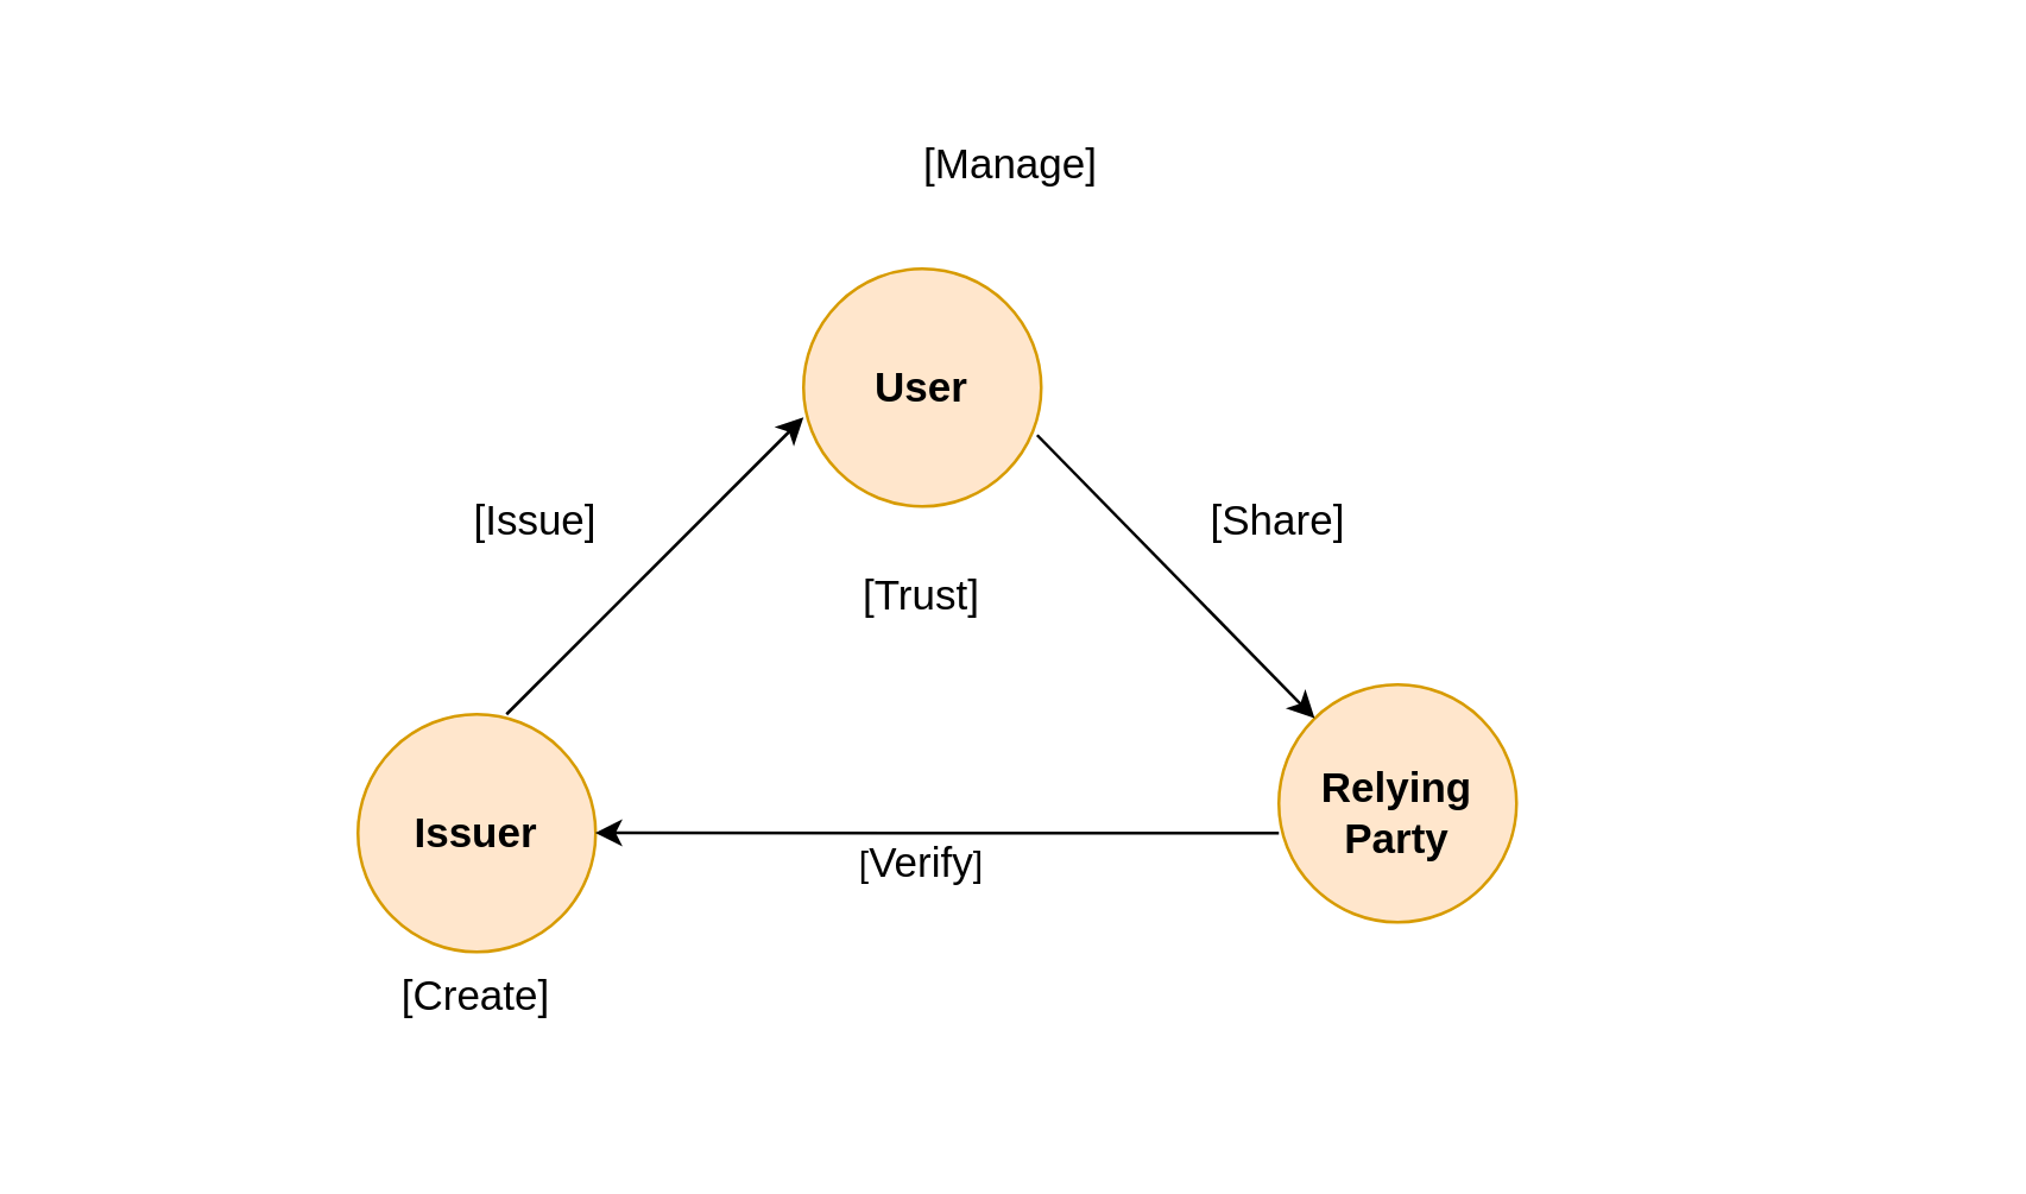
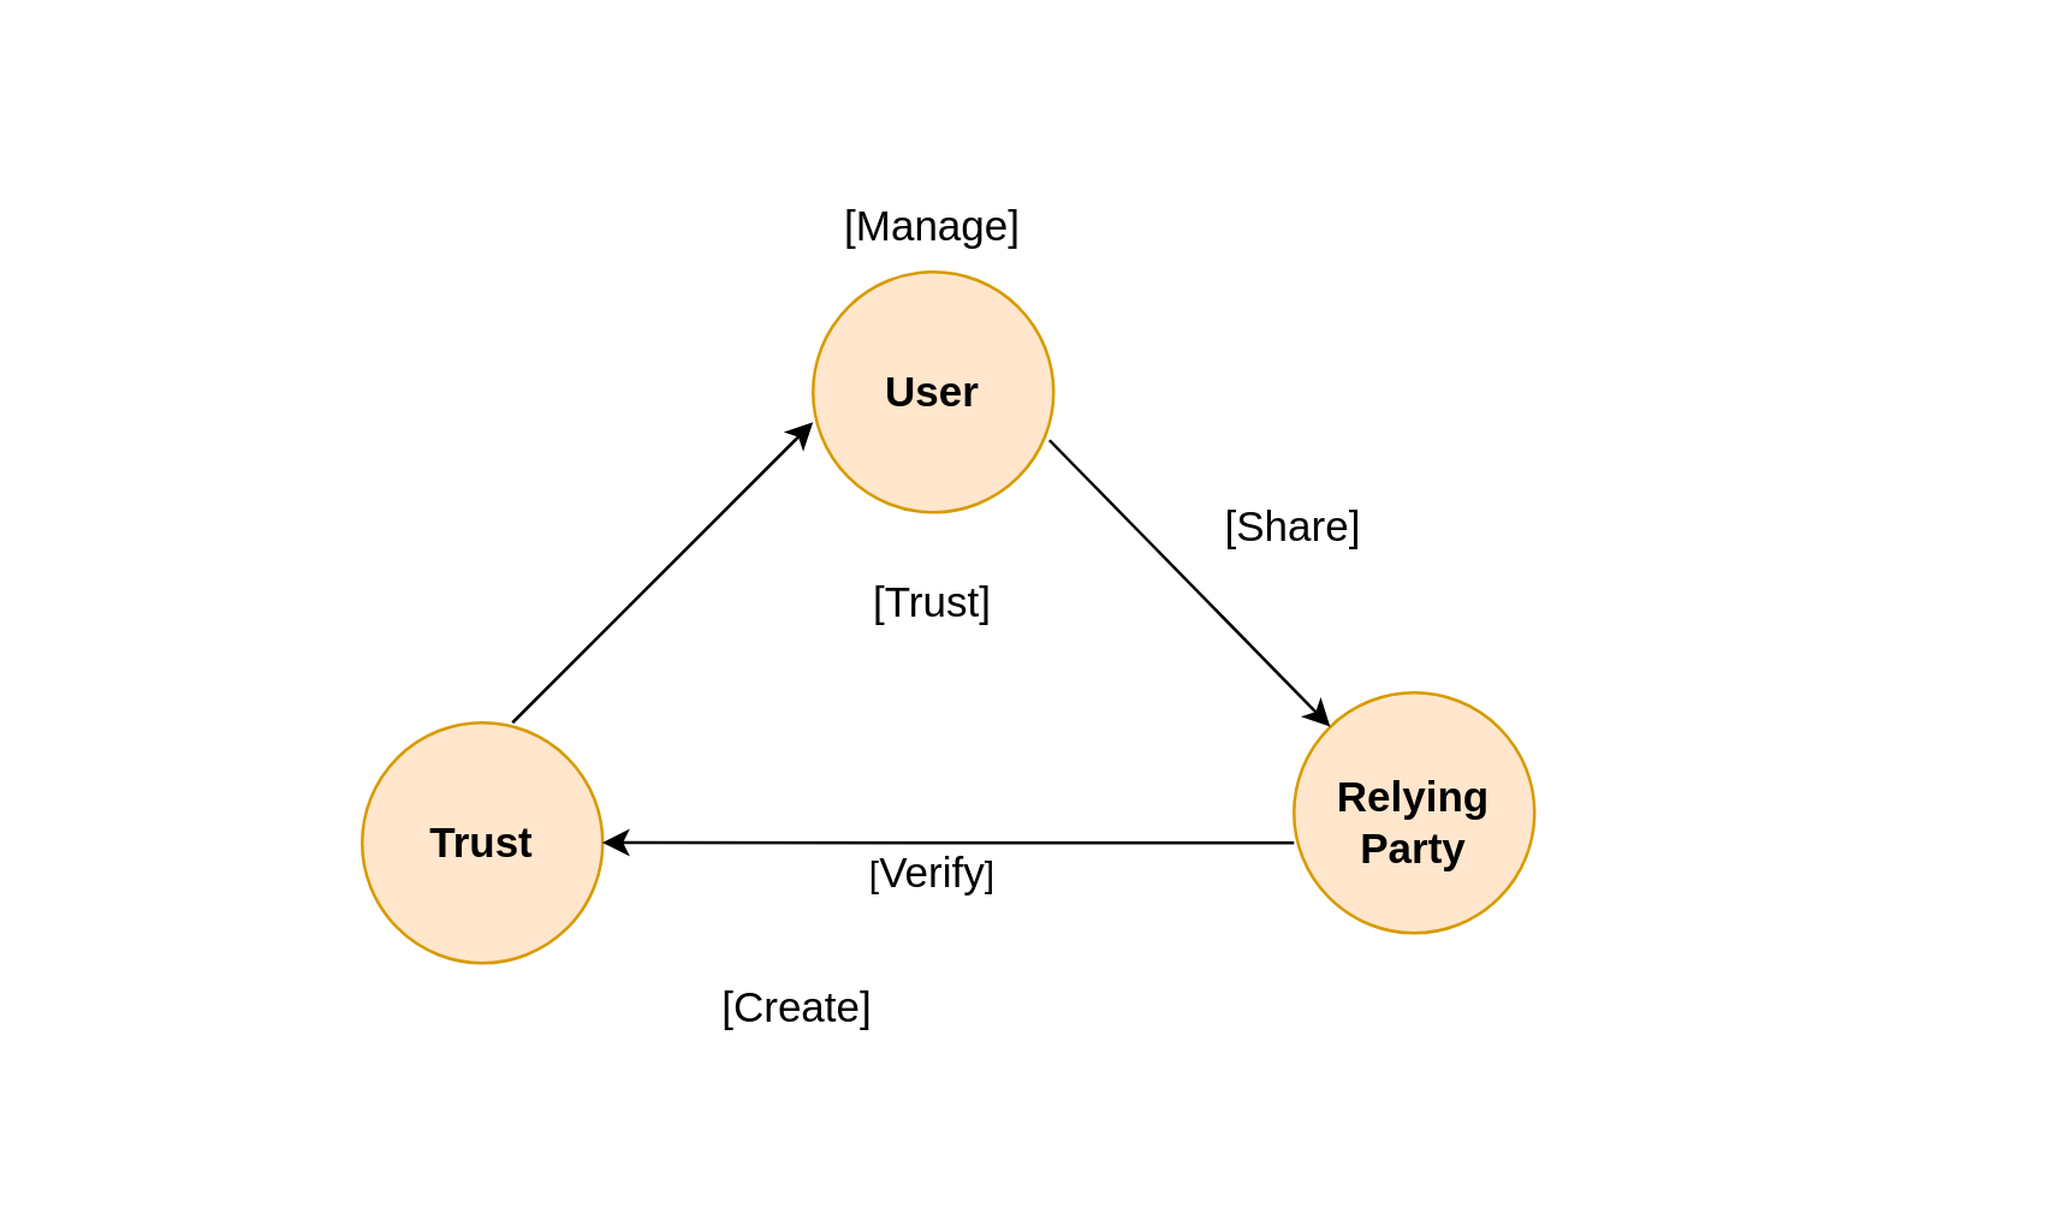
  <mxCell id="0" />
  <mxCell id="1" parent="0" />
  <mxCell id="2" value="" style="rounded=0;whiteSpace=wrap;html=1;fillColor=default;strokeColor=none;" vertex="1" parent="1"><mxGeometry x="20" y="20" width="640" height="360" as="geometry" /></mxCell>
  <mxCell id="3" value="" style="ellipse;whiteSpace=wrap;html=1;aspect=fixed;fillColor=#ffe6cc;strokeColor=#d79b00;" vertex="1" parent="1"><mxGeometry x="120" y="240" width="80" height="80" as="geometry" /></mxCell>
  <mxCell id="4" value="" style="ellipse;whiteSpace=wrap;html=1;aspect=fixed;fillColor=#ffe6cc;strokeColor=#d79b00;" vertex="1" parent="1"><mxGeometry x="270" y="90" width="80" height="80" as="geometry" /></mxCell>
  <mxCell id="5" value="" style="ellipse;whiteSpace=wrap;html=1;aspect=fixed;fillColor=#ffe6cc;strokeColor=#d79b00;" vertex="1" parent="1"><mxGeometry x="430" y="230" width="80" height="80" as="geometry" /></mxCell>
  <mxCell id="6" value="" style="endArrow=classic;html=1;rounded=0;" edge="1" parent="1"><mxGeometry width="50" height="50" relative="1" as="geometry"><mxPoint x="170" y="240" as="sourcePoint" /><mxPoint x="270" y="140" as="targetPoint" /></mxGeometry></mxCell>
  <mxCell id="7" value="" style="endArrow=classic;html=1;rounded=0;exitX=0.983;exitY=0.7;exitDx=0;exitDy=0;exitPerimeter=0;" edge="1" parent="1" source="4" target="5"><mxGeometry width="50" height="50" relative="1" as="geometry"><mxPoint x="290" y="200" as="sourcePoint" /><mxPoint x="340" y="150" as="targetPoint" /></mxGeometry></mxCell>
  <mxCell id="8" value="" style="endArrow=classic;html=1;rounded=0;entryX=0.281;entryY=0.722;entryDx=0;entryDy=0;entryPerimeter=0;" edge="1" parent="1" target="2"><mxGeometry width="50" height="50" relative="1" as="geometry"><mxPoint x="430" y="280" as="sourcePoint" /><mxPoint x="300" y="310" as="targetPoint" /></mxGeometry></mxCell>
  <mxCell id="9" value="&lt;b&gt;&lt;font style=&quot;font-size: 14px;&quot;&gt;User&lt;/font&gt;&lt;/b&gt;" style="text;html=1;align=center;verticalAlign=middle;whiteSpace=wrap;rounded=0;" vertex="1" parent="1"><mxGeometry x="280" y="115" width="60" height="30" as="geometry" /></mxCell>
- <mxCell id="10" value="&lt;b&gt;&lt;font style=&quot;font-size: 14px;&quot;&gt;Issuer&lt;/font&gt;&lt;/b&gt;" style="text;html=1;align=center;verticalAlign=middle;whiteSpace=wrap;rounded=0;" vertex="1" parent="1"><mxGeometry x="130" y="265" width="60" height="30" as="geometry" /></mxCell>
+ <mxCell id="10" value="&lt;b&gt;&lt;font style=&quot;font-size: 14px;&quot;&gt;Trust&lt;/font&gt;&lt;/b&gt;" style="text;html=1;align=center;verticalAlign=middle;whiteSpace=wrap;rounded=0;" vertex="1" parent="1"><mxGeometry x="130" y="265" width="60" height="30" as="geometry" /></mxCell>
  <mxCell id="11" value="&lt;b&gt;&lt;font style=&quot;font-size: 14px;&quot;&gt;Relying Party&lt;/font&gt;&lt;/b&gt;" style="text;html=1;align=center;verticalAlign=middle;whiteSpace=wrap;rounded=0;" vertex="1" parent="1"><mxGeometry x="440" y="255" width="60" height="35" as="geometry" /></mxCell>
- <mxCell id="12" value="&lt;font style=&quot;font-size: 14px;&quot;&gt;[Manage]&lt;/font&gt;" style="text;html=1;align=center;verticalAlign=middle;whiteSpace=wrap;rounded=0;" vertex="1" parent="1"><mxGeometry x="310" y="40" width="60" height="30" as="geometry" /></mxCell>
- <mxCell id="13" value="&lt;font style=&quot;font-size: 14px;&quot;&gt;[Issue]&lt;/font&gt;" style="text;html=1;align=center;verticalAlign=middle;whiteSpace=wrap;rounded=0;" vertex="1" parent="1"><mxGeometry x="150" y="160" width="60" height="30" as="geometry" /></mxCell>
+ <mxCell id="12" value="&lt;font style=&quot;font-size: 14px;&quot;&gt;[Manage]&lt;/font&gt;" style="text;html=1;align=center;verticalAlign=middle;whiteSpace=wrap;rounded=0;" vertex="1" parent="1"><mxGeometry x="280" y="60" width="60" height="30" as="geometry" /></mxCell>
  <mxCell id="14" value="&lt;font style=&quot;font-size: 14px;&quot;&gt;[Trust]&lt;/font&gt;" style="text;html=1;align=center;verticalAlign=middle;whiteSpace=wrap;rounded=0;" vertex="1" parent="1"><mxGeometry x="280" y="185" width="60" height="30" as="geometry" /></mxCell>
  <mxCell id="15" value="&lt;font style=&quot;font-size: 14px;&quot;&gt;[Share]&lt;/font&gt;" style="text;html=1;align=center;verticalAlign=middle;whiteSpace=wrap;rounded=0;" vertex="1" parent="1"><mxGeometry x="400" y="160" width="60" height="30" as="geometry" /></mxCell>
  <mxCell id="16" value="[&lt;font style=&quot;font-size: 14px;&quot;&gt;Verify&lt;/font&gt;]" style="text;html=1;align=center;verticalAlign=middle;whiteSpace=wrap;rounded=0;" vertex="1" parent="1"><mxGeometry x="280" y="275" width="60" height="30" as="geometry" /></mxCell>
- <mxCell id="17" value="&lt;font style=&quot;font-size: 14px;&quot;&gt;[Create]&lt;/font&gt;" style="text;html=1;align=center;verticalAlign=middle;whiteSpace=wrap;rounded=0;" vertex="1" parent="1"><mxGeometry x="130" y="320" width="60" height="30" as="geometry" /></mxCell>
+ <mxCell id="17" value="&lt;font style=&quot;font-size: 14px;&quot;&gt;[Create]&lt;/font&gt;" style="text;html=1;align=center;verticalAlign=middle;whiteSpace=wrap;rounded=0;" vertex="1" parent="1"><mxGeometry x="235" y="320" width="60" height="30" as="geometry" /></mxCell>
